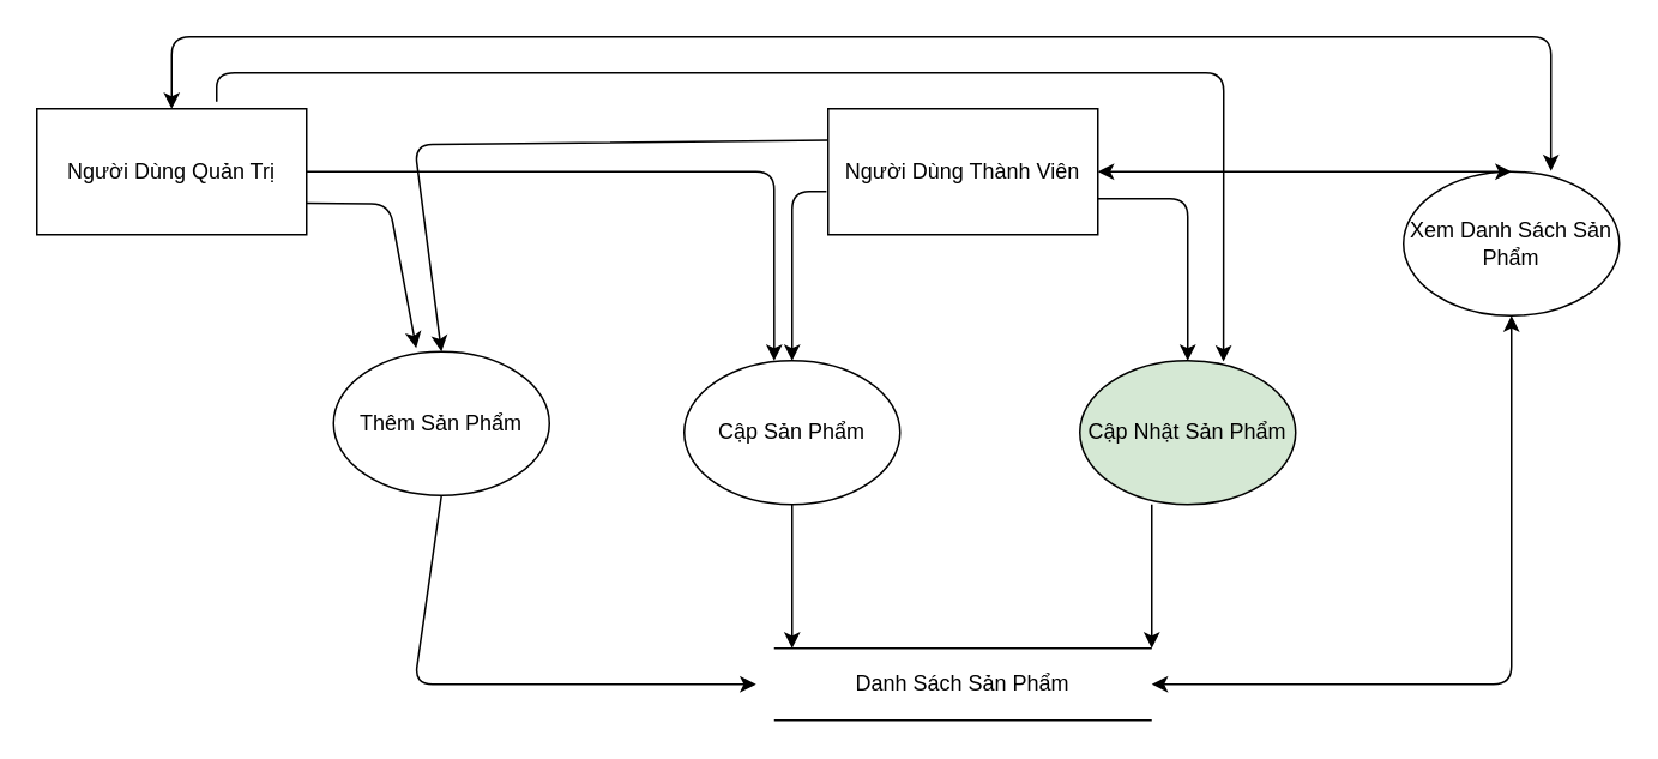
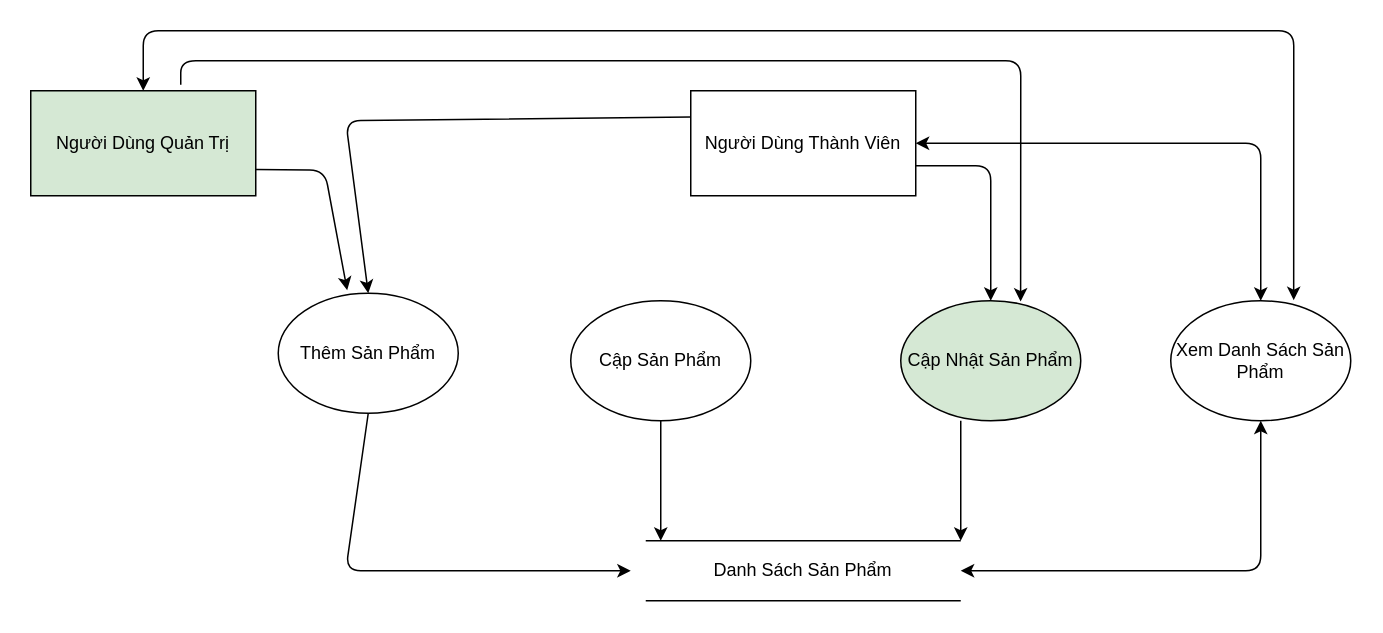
  <mxCell id="0" />
  <mxCell id="1" parent="0" />
  <mxCell id="2" value="Người Dùng Thành Viên" style="rounded=0;whiteSpace=wrap;html=1;" parent="1" vertex="1"><mxGeometry x="460" y="60" width="150" height="70" as="geometry" /></mxCell>
  <mxCell id="3" value="Thêm Sản Phẩm" style="ellipse;whiteSpace=wrap;html=1;" parent="1" vertex="1"><mxGeometry x="185" y="195" width="120" height="80" as="geometry" /></mxCell>
  <mxCell id="4" value="Cập Sản Phẩm" style="ellipse;whiteSpace=wrap;html=1;" parent="1" vertex="1"><mxGeometry x="380" y="200" width="120" height="80" as="geometry" /></mxCell>
  <mxCell id="5" value="Cập Nhật Sản Phẩm" style="ellipse;whiteSpace=wrap;html=1;fillColor=#d5e8d4;" parent="1" vertex="1"><mxGeometry x="600" y="200" width="120" height="80" as="geometry" /></mxCell>
- <mxCell id="6" value="Xem Danh Sách Sản Phẩm" style="ellipse;whiteSpace=wrap;html=1;" parent="1" vertex="1"><mxGeometry x="780" y="95" width="120" height="80" as="geometry" /></mxCell>
+ <mxCell id="6" value="Xem Danh Sách Sản Phẩm" style="ellipse;whiteSpace=wrap;html=1;" parent="1" vertex="1"><mxGeometry x="780" y="200" width="120" height="80" as="geometry" /></mxCell>
  <mxCell id="7" value="" style="endArrow=classic;html=1;entryX=0.5;entryY=0;entryDx=0;entryDy=0;exitX=0;exitY=0.25;exitDx=0;exitDy=0;" parent="1" source="2" target="3" edge="1"><mxGeometry width="50" height="50" relative="1" as="geometry"><mxPoint x="250" y="180" as="sourcePoint" /><mxPoint x="300" y="130" as="targetPoint" /><Array as="points"><mxPoint x="230" y="80" /></Array></mxGeometry></mxCell>
  <mxCell id="8" value="" style="endArrow=none;html=1;" parent="1" edge="1"><mxGeometry width="50" height="50" relative="1" as="geometry"><mxPoint x="430" y="400" as="sourcePoint" /><mxPoint x="640" y="400" as="targetPoint" /></mxGeometry></mxCell>
  <mxCell id="9" value="" style="endArrow=none;html=1;" parent="1" edge="1"><mxGeometry width="50" height="50" relative="1" as="geometry"><mxPoint x="430" y="360" as="sourcePoint" /><mxPoint x="640" y="360" as="targetPoint" /></mxGeometry></mxCell>
  <mxCell id="10" value="Danh Sách Sản Phẩm " style="text;html=1;strokeColor=none;fillColor=none;align=center;verticalAlign=middle;whiteSpace=wrap;rounded=0;" parent="1" vertex="1"><mxGeometry x="450" y="370" width="170" height="20" as="geometry" /></mxCell>
  <mxCell id="11" value="" style="endArrow=classic;html=1;exitX=0.5;exitY=1;exitDx=0;exitDy=0;" parent="1" source="3" edge="1"><mxGeometry width="50" height="50" relative="1" as="geometry"><mxPoint x="250" y="380" as="sourcePoint" /><mxPoint x="420" y="380" as="targetPoint" /><Array as="points"><mxPoint x="230" y="380" /></Array></mxGeometry></mxCell>
- <mxCell id="12" value="" style="endArrow=classic;html=1;exitX=-0.006;exitY=0.657;exitDx=0;exitDy=0;exitPerimeter=0;" parent="1" source="2" target="4" edge="1"><mxGeometry width="50" height="50" relative="1" as="geometry"><mxPoint x="380" y="180" as="sourcePoint" /><mxPoint x="430" y="130" as="targetPoint" /><Array as="points"><mxPoint x="440" y="106" /></Array></mxGeometry></mxCell>
  <mxCell id="13" value="" style="endArrow=classic;html=1;" parent="1" target="5" edge="1"><mxGeometry width="50" height="50" relative="1" as="geometry"><mxPoint x="610" y="110" as="sourcePoint" /><mxPoint x="600" y="180" as="targetPoint" /><Array as="points"><mxPoint x="660" y="110" /></Array></mxGeometry></mxCell>
  <mxCell id="14" value="" style="endArrow=classic;startArrow=classic;html=1;exitX=1;exitY=0.5;exitDx=0;exitDy=0;entryX=0.5;entryY=0;entryDx=0;entryDy=0;" parent="1" source="2" target="6" edge="1"><mxGeometry width="50" height="50" relative="1" as="geometry"><mxPoint x="730" y="90" as="sourcePoint" /><mxPoint x="850" y="190" as="targetPoint" /><Array as="points"><mxPoint x="840" y="95" /></Array></mxGeometry></mxCell>
  <mxCell id="15" value="" style="endArrow=classic;startArrow=classic;html=1;entryX=0.5;entryY=1;entryDx=0;entryDy=0;" parent="1" target="6" edge="1"><mxGeometry width="50" height="50" relative="1" as="geometry"><mxPoint x="640" y="380" as="sourcePoint" /><mxPoint x="770" y="300" as="targetPoint" /><Array as="points"><mxPoint x="840" y="380" /></Array></mxGeometry></mxCell>
  <mxCell id="16" value="" style="endArrow=classic;html=1;exitX=0.5;exitY=1;exitDx=0;exitDy=0;" parent="1" source="4" edge="1"><mxGeometry width="50" height="50" relative="1" as="geometry"><mxPoint x="470" y="340" as="sourcePoint" /><mxPoint x="440" y="360" as="targetPoint" /></mxGeometry></mxCell>
  <mxCell id="17" value="" style="endArrow=classic;html=1;" parent="1" edge="1"><mxGeometry width="50" height="50" relative="1" as="geometry"><mxPoint x="640" y="280" as="sourcePoint" /><mxPoint x="640" y="360" as="targetPoint" /></mxGeometry></mxCell>
- <mxCell id="18" value="Người Dùng Quản Trị" style="rounded=0;whiteSpace=wrap;html=1;" parent="1" vertex="1"><mxGeometry x="20" y="60" width="150" height="70" as="geometry" /></mxCell>
+ <mxCell id="18" value="Người Dùng Quản Trị" style="rounded=0;whiteSpace=wrap;html=1;fillColor=#d5e8d4;" parent="1" vertex="1"><mxGeometry x="20" y="60" width="150" height="70" as="geometry" /></mxCell>
  <mxCell id="19" value="" style="endArrow=classic;html=1;entryX=0.383;entryY=-0.025;entryDx=0;entryDy=0;entryPerimeter=0;exitX=1;exitY=0.75;exitDx=0;exitDy=0;" parent="1" source="18" target="3" edge="1"><mxGeometry width="50" height="50" relative="1" as="geometry"><mxPoint x="140" y="200" as="sourcePoint" /><mxPoint x="190" y="150" as="targetPoint" /><Array as="points"><mxPoint x="216" y="113" /></Array></mxGeometry></mxCell>
- <mxCell id="20" value="" style="endArrow=classic;html=1;exitX=1;exitY=0.5;exitDx=0;exitDy=0;entryX=0.417;entryY=0;entryDx=0;entryDy=0;entryPerimeter=0;" parent="1" source="18" target="4" edge="1"><mxGeometry width="50" height="50" relative="1" as="geometry"><mxPoint x="260" y="150" as="sourcePoint" /><mxPoint x="310" y="100" as="targetPoint" /><Array as="points"><mxPoint x="430" y="95" /></Array></mxGeometry></mxCell>
  <mxCell id="21" style="edgeStyle=orthogonalEdgeStyle;rounded=0;orthogonalLoop=1;jettySize=auto;html=1;exitX=0.5;exitY=1;exitDx=0;exitDy=0;" parent="1" edge="1"><mxGeometry relative="1" as="geometry"><mxPoint x="394.5" y="140" as="sourcePoint" /><mxPoint x="394.5" y="140" as="targetPoint" /></mxGeometry></mxCell>
  <mxCell id="22" value="" style="endArrow=classic;html=1;entryX=0.666;entryY=0.007;entryDx=0;entryDy=0;entryPerimeter=0;" parent="1" target="5" edge="1"><mxGeometry width="50" height="50" relative="1" as="geometry"><mxPoint x="120" y="56" as="sourcePoint" /><mxPoint x="685" y="203" as="targetPoint" /><Array as="points"><mxPoint x="120" y="40" /><mxPoint x="680" y="40" /></Array></mxGeometry></mxCell>
  <mxCell id="23" value="" style="endArrow=classic;startArrow=classic;html=1;entryX=0.683;entryY=-0.005;entryDx=0;entryDy=0;entryPerimeter=0;" parent="1" source="18" target="6" edge="1"><mxGeometry width="50" height="50" relative="1" as="geometry"><mxPoint x="95" y="39.289" as="sourcePoint" /><mxPoint x="880" y="10" as="targetPoint" /><Array as="points"><mxPoint x="95" y="20" /><mxPoint x="862" y="20" /></Array></mxGeometry></mxCell>
